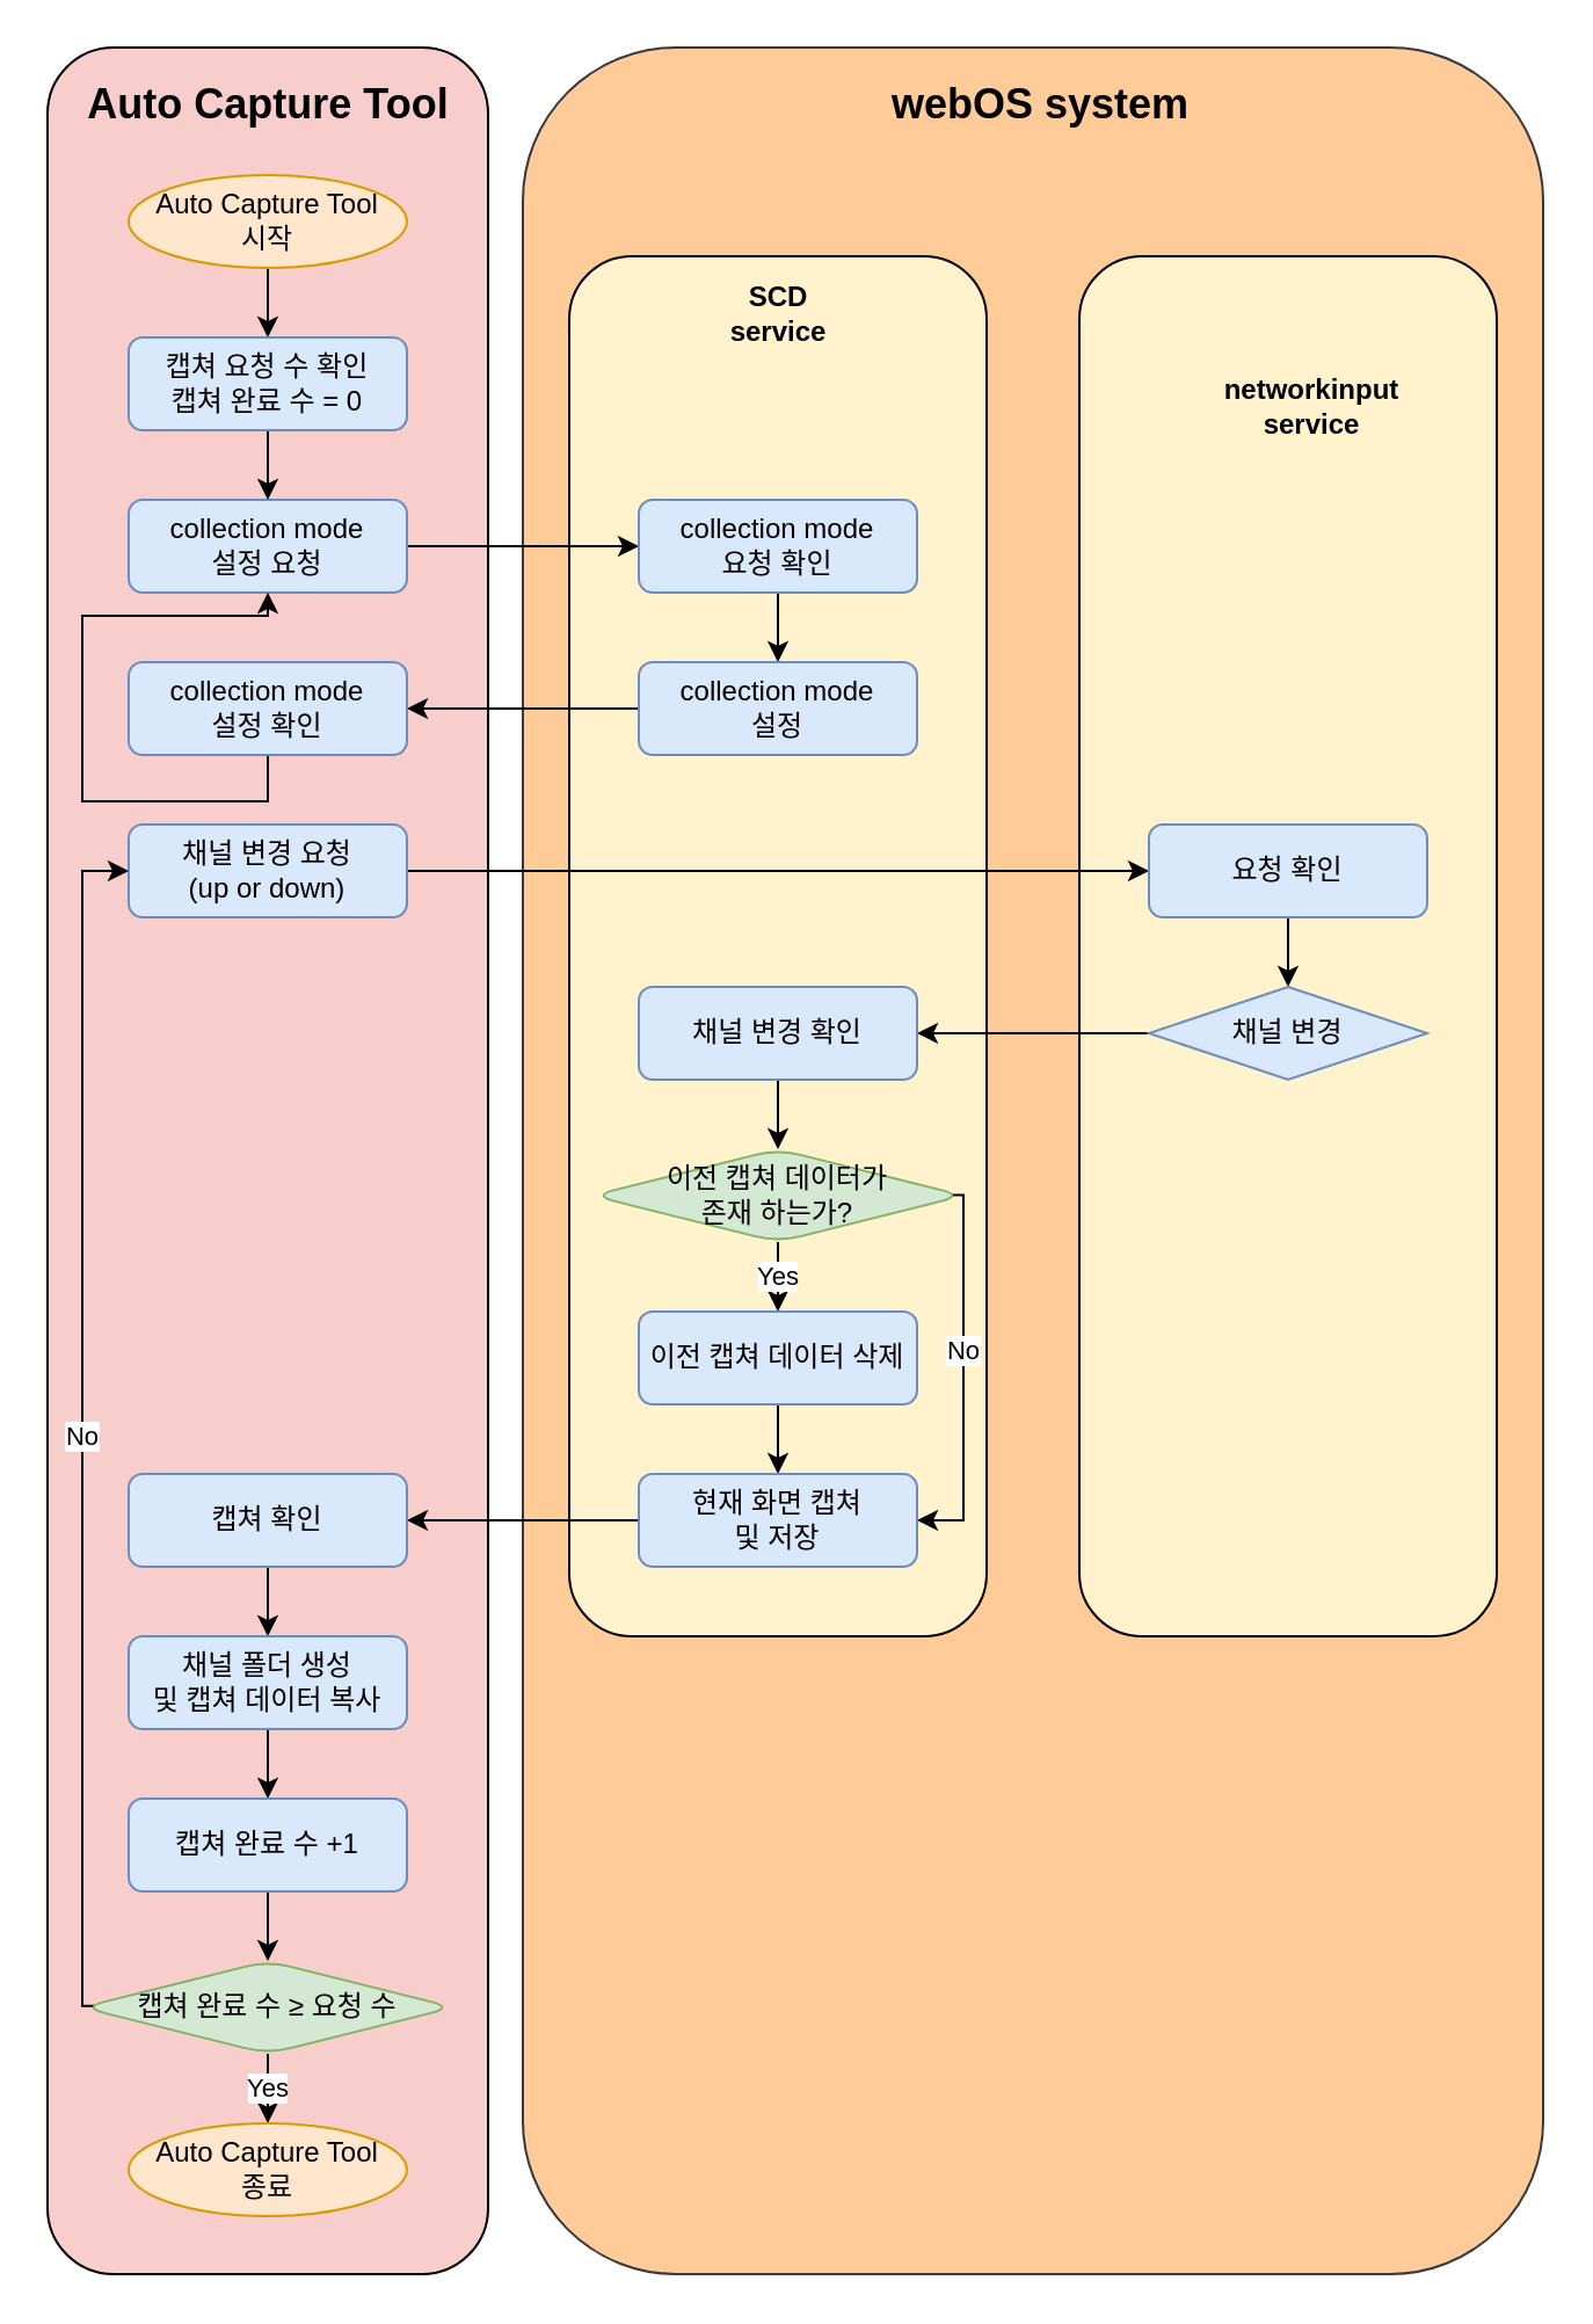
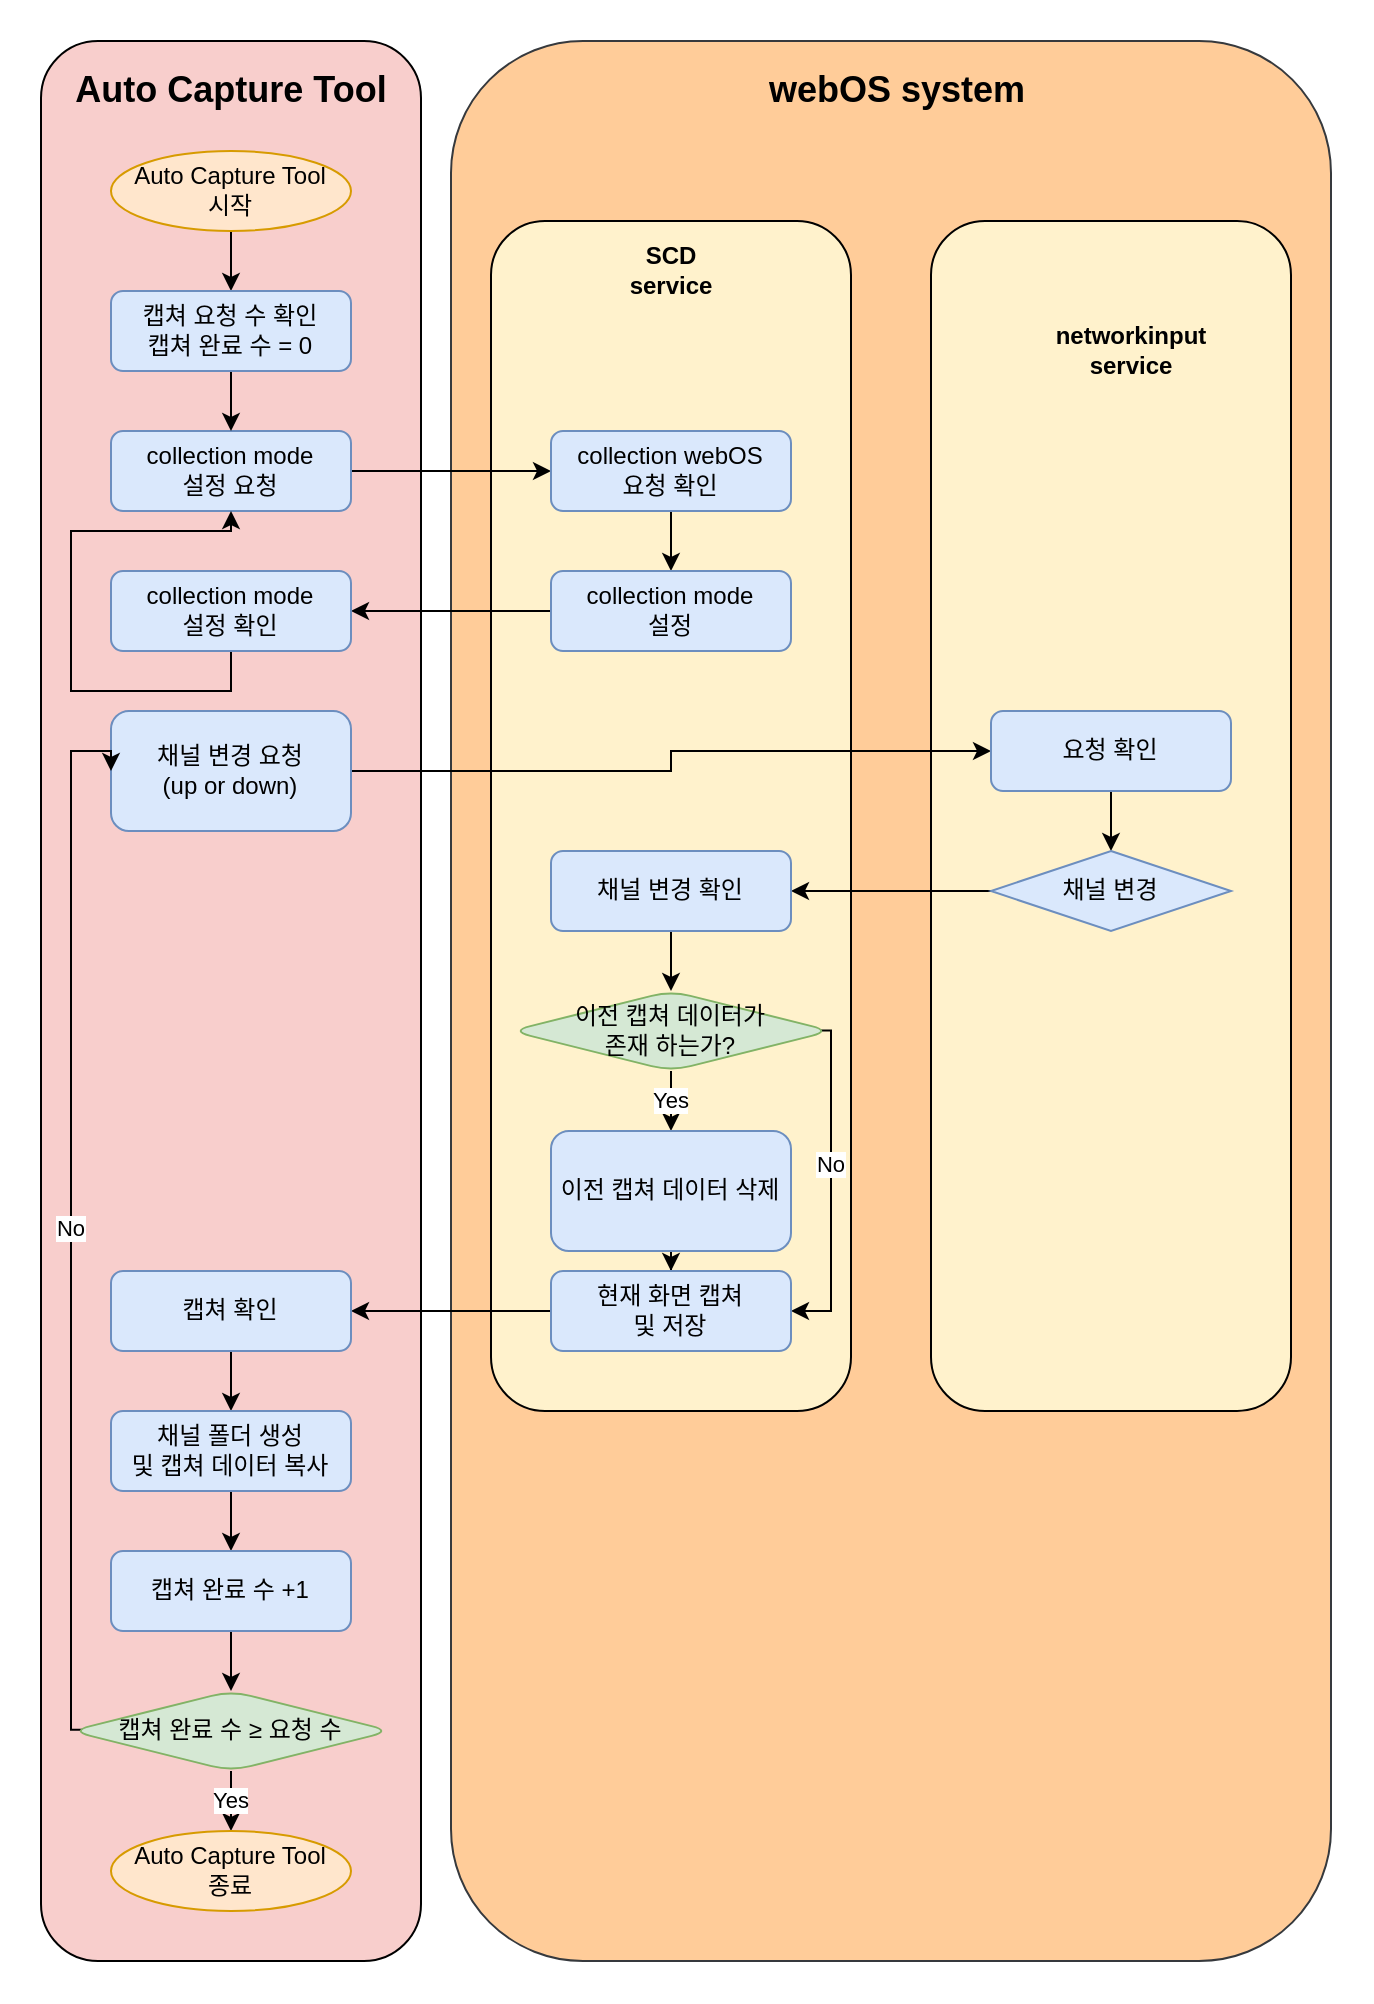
  <mxCell id="0" />
  <mxCell id="1" parent="0" />
  <mxCell id="2" value="" style="rounded=1;whiteSpace=wrap;html=1;fillColor=#ffcc99;strokeColor=#36393d;glass=0;shadow=0;" vertex="1" parent="1"><mxGeometry x="225" y="20" width="440" height="960" as="geometry" /></mxCell>
  <mxCell id="3" value="" style="rounded=1;whiteSpace=wrap;html=1;fillColor=#fff2cc;strokeColor=#000000;" vertex="1" parent="1"><mxGeometry x="465" y="110" width="180" height="595" as="geometry" /></mxCell>
  <mxCell id="4" value="" style="rounded=1;whiteSpace=wrap;html=1;fillColor=#fff2cc;strokeColor=#000000;" vertex="1" parent="1"><mxGeometry x="245" y="110" width="180" height="595" as="geometry" /></mxCell>
  <mxCell id="5" value="" style="rounded=1;whiteSpace=wrap;html=1;fillColor=#f8cecc;strokeColor=#000000;" vertex="1" parent="1"><mxGeometry x="20" y="20" width="190" height="960" as="geometry" /></mxCell>
  <mxCell id="6" style="edgeStyle=orthogonalEdgeStyle;rounded=0;orthogonalLoop=1;jettySize=auto;html=1;entryX=0;entryY=0.5;entryDx=0;entryDy=0;" edge="1" parent="1" source="7" target="11"><mxGeometry relative="1" as="geometry" /></mxCell>
  <mxCell id="7" value="collection mode&lt;div&gt;설정 요청&lt;/div&gt;" style="rounded=1;whiteSpace=wrap;html=1;fontSize=12;glass=0;strokeWidth=1;shadow=0;fillColor=#dae8fc;strokeColor=#6c8ebf;" vertex="1" parent="1"><mxGeometry x="55" y="215" width="120" height="40" as="geometry" /></mxCell>
  <mxCell id="8" value="Auto Capture Tool" style="text;html=1;align=center;verticalAlign=middle;resizable=0;points=[];autosize=1;strokeColor=none;fillColor=none;fontSize=18;fontStyle=1" vertex="1" parent="1"><mxGeometry x="30" y="25" width="170" height="40" as="geometry" /></mxCell>
  <mxCell id="9" value="SCD&lt;div&gt;service&lt;/div&gt;" style="text;html=1;align=center;verticalAlign=middle;resizable=0;points=[];autosize=1;strokeColor=none;fillColor=none;fontStyle=1" vertex="1" parent="1"><mxGeometry x="305" y="115" width="60" height="40" as="geometry" /></mxCell>
  <mxCell id="10" style="edgeStyle=orthogonalEdgeStyle;rounded=0;orthogonalLoop=1;jettySize=auto;html=1;exitX=0.5;exitY=1;exitDx=0;exitDy=0;entryX=0.5;entryY=0;entryDx=0;entryDy=0;" edge="1" parent="1" source="11" target="13"><mxGeometry relative="1" as="geometry" /></mxCell>
- <mxCell id="11" value="collection mode&lt;div&gt;&lt;span style=&quot;background-color: transparent; color: light-dark(rgb(0, 0, 0), rgb(255, 255, 255));&quot;&gt;요청 확인&lt;/span&gt;&lt;/div&gt;" style="rounded=1;whiteSpace=wrap;html=1;fontSize=12;glass=0;strokeWidth=1;shadow=0;fillColor=#dae8fc;strokeColor=#6c8ebf;" vertex="1" parent="1"><mxGeometry x="275" y="215" width="120" height="40" as="geometry" /></mxCell>
+ <mxCell id="11" value="collection webOS&lt;div&gt;&lt;span style=&quot;background-color: transparent; color: light-dark(rgb(0, 0, 0), rgb(255, 255, 255));&quot;&gt;요청 확인&lt;/span&gt;&lt;/div&gt;" style="rounded=1;whiteSpace=wrap;html=1;fontSize=12;glass=0;strokeWidth=1;shadow=0;fillColor=#dae8fc;strokeColor=#6c8ebf;" vertex="1" parent="1"><mxGeometry x="275" y="215" width="120" height="40" as="geometry" /></mxCell>
  <mxCell id="12" style="edgeStyle=orthogonalEdgeStyle;rounded=0;orthogonalLoop=1;jettySize=auto;html=1;exitX=0;exitY=0.5;exitDx=0;exitDy=0;" edge="1" parent="1" source="13" target="15"><mxGeometry relative="1" as="geometry" /></mxCell>
  <mxCell id="13" value="collection mode&lt;div&gt;설정&lt;/div&gt;" style="rounded=1;whiteSpace=wrap;html=1;fontSize=12;glass=0;strokeWidth=1;shadow=0;fillColor=#dae8fc;strokeColor=#6c8ebf;" vertex="1" parent="1"><mxGeometry x="275" y="285" width="120" height="40" as="geometry" /></mxCell>
  <mxCell id="14" style="edgeStyle=orthogonalEdgeStyle;rounded=0;orthogonalLoop=1;jettySize=auto;html=1;exitX=0.5;exitY=1;exitDx=0;exitDy=0;" edge="1" parent="1" source="15" target="7"><mxGeometry relative="1" as="geometry" /></mxCell>
  <mxCell id="15" value="collection mode&lt;div&gt;설정 확인&lt;/div&gt;" style="rounded=1;whiteSpace=wrap;html=1;fontSize=12;glass=0;strokeWidth=1;shadow=0;fillColor=#dae8fc;strokeColor=#6c8ebf;" vertex="1" parent="1"><mxGeometry x="55" y="285" width="120" height="40" as="geometry" /></mxCell>
  <mxCell id="16" style="edgeStyle=orthogonalEdgeStyle;rounded=0;orthogonalLoop=1;jettySize=auto;html=1;exitX=0.5;exitY=1;exitDx=0;exitDy=0;" edge="1" parent="1" source="17" target="39"><mxGeometry relative="1" as="geometry" /></mxCell>
  <mxCell id="17" value="Auto Capture Tool&lt;div&gt;시작&lt;/div&gt;" style="ellipse;whiteSpace=wrap;html=1;fillColor=#ffe6cc;strokeColor=#d79b00;" vertex="1" parent="1"><mxGeometry x="55" y="75" width="120" height="40" as="geometry" /></mxCell>
  <mxCell id="18" style="edgeStyle=orthogonalEdgeStyle;rounded=0;orthogonalLoop=1;jettySize=auto;html=1;exitX=1;exitY=0.5;exitDx=0;exitDy=0;entryX=0;entryY=0.5;entryDx=0;entryDy=0;" edge="1" parent="1" source="19" target="22"><mxGeometry relative="1" as="geometry" /></mxCell>
- <mxCell id="19" value="채널 변경 요청&lt;div&gt;(up or down)&lt;/div&gt;" style="rounded=1;whiteSpace=wrap;html=1;fontSize=12;glass=0;strokeWidth=1;shadow=0;fillColor=#dae8fc;strokeColor=#6c8ebf;" vertex="1" parent="1"><mxGeometry x="55" y="355" width="120" height="40" as="geometry" /></mxCell>
+ <mxCell id="19" value="채널 변경 요청&lt;div&gt;(up or down)&lt;/div&gt;" style="rounded=1;whiteSpace=wrap;html=1;fontSize=12;glass=0;strokeWidth=1;shadow=0;fillColor=#dae8fc;strokeColor=#6c8ebf;" vertex="1" parent="1"><mxGeometry x="55" y="355" width="120" height="60" as="geometry" /></mxCell>
  <mxCell id="20" value="networkinput&lt;div&gt;service&lt;/div&gt;" style="text;html=1;align=center;verticalAlign=middle;resizable=0;points=[];autosize=1;strokeColor=none;fillColor=none;fontStyle=1" vertex="1" parent="1"><mxGeometry x="520" y="155" width="90" height="40" as="geometry" /></mxCell>
  <mxCell id="21" style="edgeStyle=orthogonalEdgeStyle;rounded=0;orthogonalLoop=1;jettySize=auto;html=1;exitX=0.5;exitY=1;exitDx=0;exitDy=0;entryX=0.5;entryY=0;entryDx=0;entryDy=0;" edge="1" parent="1" source="22" target="24"><mxGeometry relative="1" as="geometry" /></mxCell>
  <mxCell id="22" value="요청 확인" style="rounded=1;whiteSpace=wrap;html=1;fontSize=12;glass=0;strokeWidth=1;shadow=0;fillColor=#dae8fc;strokeColor=#6c8ebf;" vertex="1" parent="1"><mxGeometry x="495" y="355" width="120" height="40" as="geometry" /></mxCell>
  <mxCell id="23" style="edgeStyle=orthogonalEdgeStyle;rounded=0;orthogonalLoop=1;jettySize=auto;html=1;exitX=0;exitY=0.5;exitDx=0;exitDy=0;" edge="1" parent="1" source="24" target="26"><mxGeometry relative="1" as="geometry" /></mxCell>
  <mxCell id="24" value="채널 변경" style="rhombus;whiteSpace=wrap;html=1;fontSize=12;glass=0;strokeWidth=1;shadow=0;fillColor=#dae8fc;strokeColor=#6c8ebf;" vertex="1" parent="1"><mxGeometry x="495" y="425" width="120" height="40" as="geometry" /></mxCell>
  <mxCell id="25" style="edgeStyle=orthogonalEdgeStyle;rounded=0;orthogonalLoop=1;jettySize=auto;html=1;exitX=0.5;exitY=1;exitDx=0;exitDy=0;" edge="1" parent="1" source="26"><mxGeometry relative="1" as="geometry"><mxPoint x="335" y="495" as="targetPoint" /></mxGeometry></mxCell>
  <mxCell id="26" value="채널 변경 확인" style="rounded=1;whiteSpace=wrap;html=1;fontSize=12;glass=0;strokeWidth=1;shadow=0;fillColor=#dae8fc;strokeColor=#6c8ebf;" vertex="1" parent="1"><mxGeometry x="275" y="425" width="120" height="40" as="geometry" /></mxCell>
  <mxCell id="27" value="Yes" style="edgeStyle=orthogonalEdgeStyle;rounded=0;orthogonalLoop=1;jettySize=auto;html=1;exitX=0.5;exitY=1;exitDx=0;exitDy=0;entryX=0.5;entryY=0;entryDx=0;entryDy=0;" edge="1" parent="1" source="29" target="31"><mxGeometry relative="1" as="geometry" /></mxCell>
  <mxCell id="28" value="No" style="edgeStyle=orthogonalEdgeStyle;rounded=0;orthogonalLoop=1;jettySize=auto;html=1;exitX=0.948;exitY=0.495;exitDx=0;exitDy=0;entryX=1;entryY=0.5;entryDx=0;entryDy=0;exitPerimeter=0;" edge="1" parent="1" source="29" target="33"><mxGeometry x="-0.1" relative="1" as="geometry"><Array as="points"><mxPoint x="415" y="515" /><mxPoint x="415" y="655" /></Array><mxPoint as="offset" /></mxGeometry></mxCell>
  <mxCell id="29" value="이전 캡쳐 데이터가&lt;div&gt;존재 하는가?&lt;/div&gt;" style="rhombus;whiteSpace=wrap;html=1;rounded=1;fillColor=#d5e8d4;strokeColor=#82b366;" vertex="1" parent="1"><mxGeometry x="255" y="495" width="160" height="40" as="geometry" /></mxCell>
  <mxCell id="30" style="edgeStyle=orthogonalEdgeStyle;rounded=0;orthogonalLoop=1;jettySize=auto;html=1;exitX=0.5;exitY=1;exitDx=0;exitDy=0;" edge="1" parent="1" source="31" target="33"><mxGeometry relative="1" as="geometry" /></mxCell>
- <mxCell id="31" value="이전 캡쳐 데이터 삭제" style="rounded=1;whiteSpace=wrap;html=1;fontSize=12;glass=0;strokeWidth=1;shadow=0;fillColor=#dae8fc;strokeColor=#6c8ebf;" vertex="1" parent="1"><mxGeometry x="275" y="565" width="120" height="40" as="geometry" /></mxCell>
+ <mxCell id="31" value="이전 캡쳐 데이터 삭제" style="rounded=1;whiteSpace=wrap;html=1;fontSize=12;glass=0;strokeWidth=1;shadow=0;fillColor=#dae8fc;strokeColor=#6c8ebf;" vertex="1" parent="1"><mxGeometry x="275" y="565" width="120" height="60" as="geometry" /></mxCell>
  <mxCell id="32" style="edgeStyle=orthogonalEdgeStyle;rounded=0;orthogonalLoop=1;jettySize=auto;html=1;exitX=0;exitY=0.5;exitDx=0;exitDy=0;" edge="1" parent="1" source="33" target="35"><mxGeometry relative="1" as="geometry" /></mxCell>
  <mxCell id="33" value="현재 화면 캡쳐&lt;div&gt;및 저장&lt;/div&gt;" style="rounded=1;whiteSpace=wrap;html=1;fontSize=12;glass=0;strokeWidth=1;shadow=0;fillColor=#dae8fc;strokeColor=#6c8ebf;" vertex="1" parent="1"><mxGeometry x="275" y="635" width="120" height="40" as="geometry" /></mxCell>
  <mxCell id="34" style="edgeStyle=orthogonalEdgeStyle;rounded=0;orthogonalLoop=1;jettySize=auto;html=1;exitX=0.5;exitY=1;exitDx=0;exitDy=0;entryX=0.5;entryY=0;entryDx=0;entryDy=0;" edge="1" parent="1" source="35" target="37"><mxGeometry relative="1" as="geometry" /></mxCell>
  <mxCell id="35" value="캡쳐 확인" style="rounded=1;whiteSpace=wrap;html=1;fontSize=12;glass=0;strokeWidth=1;shadow=0;fillColor=#dae8fc;strokeColor=#6c8ebf;" vertex="1" parent="1"><mxGeometry x="55" y="635" width="120" height="40" as="geometry" /></mxCell>
  <mxCell id="36" style="edgeStyle=orthogonalEdgeStyle;rounded=0;orthogonalLoop=1;jettySize=auto;html=1;exitX=0.5;exitY=1;exitDx=0;exitDy=0;" edge="1" parent="1" source="37"><mxGeometry relative="1" as="geometry"><mxPoint x="115" y="775" as="targetPoint" /></mxGeometry></mxCell>
  <mxCell id="37" value="채널 폴더 생성&lt;br&gt;및 캡쳐 데이터 복사" style="rounded=1;whiteSpace=wrap;html=1;fontSize=12;glass=0;strokeWidth=1;shadow=0;fillColor=#dae8fc;strokeColor=#6c8ebf;" vertex="1" parent="1"><mxGeometry x="55" y="705" width="120" height="40" as="geometry" /></mxCell>
  <mxCell id="38" style="edgeStyle=orthogonalEdgeStyle;rounded=0;orthogonalLoop=1;jettySize=auto;html=1;exitX=0.5;exitY=1;exitDx=0;exitDy=0;" edge="1" parent="1" source="39" target="7"><mxGeometry relative="1" as="geometry" /></mxCell>
  <mxCell id="39" value="캡쳐 요청 수 확인&lt;div&gt;캡쳐 완료 수 = 0&lt;/div&gt;" style="rounded=1;whiteSpace=wrap;html=1;fontSize=12;glass=0;strokeWidth=1;shadow=0;fillColor=#dae8fc;strokeColor=#6c8ebf;" vertex="1" parent="1"><mxGeometry x="55" y="145" width="120" height="40" as="geometry" /></mxCell>
  <mxCell id="40" style="edgeStyle=orthogonalEdgeStyle;rounded=0;orthogonalLoop=1;jettySize=auto;html=1;exitX=0.5;exitY=1;exitDx=0;exitDy=0;entryX=0.5;entryY=0;entryDx=0;entryDy=0;" edge="1" parent="1" source="41" target="44"><mxGeometry relative="1" as="geometry" /></mxCell>
  <mxCell id="41" value="캡쳐 완료 수 +1" style="rounded=1;whiteSpace=wrap;html=1;fontSize=12;glass=0;strokeWidth=1;shadow=0;fillColor=#dae8fc;strokeColor=#6c8ebf;" vertex="1" parent="1"><mxGeometry x="55" y="775" width="120" height="40" as="geometry" /></mxCell>
  <mxCell id="42" value="No" style="edgeStyle=orthogonalEdgeStyle;rounded=0;orthogonalLoop=1;jettySize=auto;html=1;exitX=0.058;exitY=0.485;exitDx=0;exitDy=0;entryX=0;entryY=0.5;entryDx=0;entryDy=0;exitPerimeter=0;" edge="1" parent="1" source="44" target="19"><mxGeometry x="-0.018" relative="1" as="geometry"><Array as="points"><mxPoint x="35" y="864" /><mxPoint x="35" y="375" /></Array><mxPoint as="offset" /></mxGeometry></mxCell>
  <mxCell id="43" value="Yes" style="edgeStyle=orthogonalEdgeStyle;rounded=0;orthogonalLoop=1;jettySize=auto;html=1;exitX=0.5;exitY=1;exitDx=0;exitDy=0;" edge="1" parent="1" source="44" target="45"><mxGeometry relative="1" as="geometry" /></mxCell>
  <mxCell id="44" value="캡쳐 완료 수 ≥ 요청 수" style="rhombus;whiteSpace=wrap;html=1;rounded=1;fillColor=#d5e8d4;strokeColor=#82b366;" vertex="1" parent="1"><mxGeometry x="35" y="845" width="160" height="40" as="geometry" /></mxCell>
  <mxCell id="45" value="Auto Capture Tool&lt;div&gt;종료&lt;/div&gt;" style="ellipse;whiteSpace=wrap;html=1;fillColor=#ffe6cc;strokeColor=#d79b00;" vertex="1" parent="1"><mxGeometry x="55" y="915" width="120" height="40" as="geometry" /></mxCell>
  <mxCell id="46" value="webOS system" style="text;html=1;align=center;verticalAlign=middle;resizable=0;points=[];autosize=1;strokeColor=none;fillColor=none;fontSize=18;fontStyle=1" vertex="1" parent="1"><mxGeometry x="377.5" y="25" width="140" height="40" as="geometry" /></mxCell>
